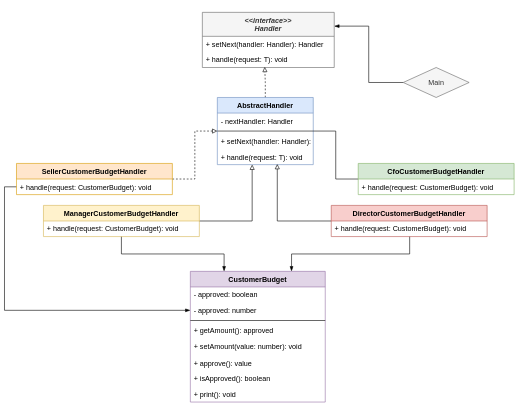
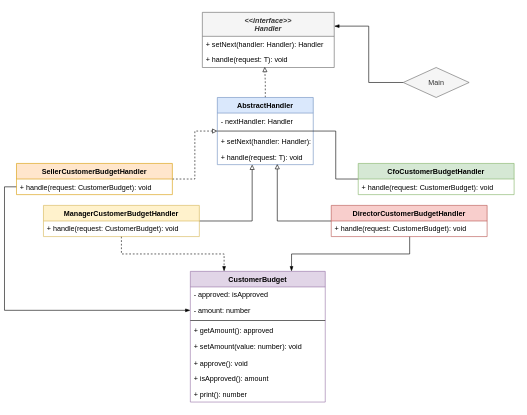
  <mxCell id="0" />
  <mxCell id="1" parent="0" />
  <mxCell id="2" value="&lt;&lt;interface&gt;&gt;&#10;Handler" style="swimlane;fontStyle=3;align=center;verticalAlign=top;childLayout=stackLayout;horizontal=1;startSize=40;horizontalStack=0;resizeParent=1;resizeParentMax=0;resizeLast=0;collapsible=1;marginBottom=0;fillColor=#f5f5f5;fontColor=#333333;strokeColor=#666666;" vertex="1" parent="1"><mxGeometry x="330" y="20" width="220" height="92" as="geometry" /></mxCell>
  <mxCell id="3" value="+ setNext(handler: Handler): Handler" style="text;strokeColor=none;fillColor=none;align=left;verticalAlign=top;spacingLeft=4;spacingRight=4;overflow=hidden;rotatable=0;points=[[0,0.5],[1,0.5]];portConstraint=eastwest;" vertex="1" parent="2"><mxGeometry y="40" width="220" height="26" as="geometry" /></mxCell>
  <mxCell id="4" value="+ handle(request: T): void" style="text;strokeColor=none;fillColor=none;align=left;verticalAlign=top;spacingLeft=4;spacingRight=4;overflow=hidden;rotatable=0;points=[[0,0.5],[1,0.5]];portConstraint=eastwest;" vertex="1" parent="2"><mxGeometry y="66" width="220" height="26" as="geometry" /></mxCell>
  <mxCell id="5" style="edgeStyle=orthogonalEdgeStyle;rounded=0;orthogonalLoop=1;jettySize=auto;html=1;entryX=0.473;entryY=0.962;entryDx=0;entryDy=0;entryPerimeter=0;endArrow=block;endFill=0;dashed=1;" edge="1" parent="1" source="6" target="4"><mxGeometry relative="1" as="geometry" /></mxCell>
  <mxCell id="6" value="AbstractHandler" style="swimlane;fontStyle=1;align=center;verticalAlign=top;childLayout=stackLayout;horizontal=1;startSize=26;horizontalStack=0;resizeParent=1;resizeParentMax=0;resizeLast=0;collapsible=1;marginBottom=0;fillColor=#dae8fc;strokeColor=#6c8ebf;" vertex="1" parent="1"><mxGeometry x="355" y="162" width="160" height="112" as="geometry" /></mxCell>
  <mxCell id="7" value="- nextHandler: Handler" style="text;strokeColor=none;fillColor=none;align=left;verticalAlign=top;spacingLeft=4;spacingRight=4;overflow=hidden;rotatable=0;points=[[0,0.5],[1,0.5]];portConstraint=eastwest;" vertex="1" parent="6"><mxGeometry y="26" width="160" height="26" as="geometry" /></mxCell>
  <mxCell id="8" value="" style="line;strokeWidth=1;fillColor=none;align=left;verticalAlign=middle;spacingTop=-1;spacingLeft=3;spacingRight=3;rotatable=0;labelPosition=right;points=[];portConstraint=eastwest;" vertex="1" parent="6"><mxGeometry y="52" width="160" height="8" as="geometry" /></mxCell>
  <mxCell id="9" value="+ setNext(handler: Handler): Handler" style="text;strokeColor=none;fillColor=none;align=left;verticalAlign=top;spacingLeft=4;spacingRight=4;overflow=hidden;rotatable=0;points=[[0,0.5],[1,0.5]];portConstraint=eastwest;" vertex="1" parent="6"><mxGeometry y="60" width="160" height="26" as="geometry" /></mxCell>
  <mxCell id="10" value="+ handle(request: T): void" style="text;strokeColor=none;fillColor=none;align=left;verticalAlign=top;spacingLeft=4;spacingRight=4;overflow=hidden;rotatable=0;points=[[0,0.5],[1,0.5]];portConstraint=eastwest;" vertex="1" parent="6"><mxGeometry y="86" width="160" height="26" as="geometry" /></mxCell>
  <mxCell id="11" style="edgeStyle=orthogonalEdgeStyle;rounded=0;orthogonalLoop=1;jettySize=auto;html=1;entryX=1;entryY=0.25;entryDx=0;entryDy=0;endArrow=blockThin;endFill=1;" edge="1" parent="1" source="12" target="2"><mxGeometry relative="1" as="geometry" /></mxCell>
  <mxCell id="12" value="Main" style="rhombus;html=1;verticalAlign=middle;fillColor=#f5f5f5;fontColor=#333333;strokeColor=#666666;" vertex="1" parent="1"><mxGeometry x="665" y="112" width="110" height="50" as="geometry" /></mxCell>
  <mxCell id="13" style="edgeStyle=orthogonalEdgeStyle;rounded=0;orthogonalLoop=1;jettySize=auto;html=1;endArrow=block;endFill=0;dashed=1;" edge="1" parent="1" source="15" target="6"><mxGeometry relative="1" as="geometry" /></mxCell>
  <mxCell id="14" style="edgeStyle=orthogonalEdgeStyle;rounded=0;orthogonalLoop=1;jettySize=auto;html=1;entryX=0;entryY=0.5;entryDx=0;entryDy=0;endArrow=blockThin;endFill=1;exitX=0;exitY=0.5;exitDx=0;exitDy=0;" edge="1" parent="1" source="16" target="30"><mxGeometry relative="1" as="geometry" /></mxCell>
  <mxCell id="15" value="SellerCustomerBudgetHandler" style="swimlane;fontStyle=1;align=center;verticalAlign=top;childLayout=stackLayout;horizontal=1;startSize=26;horizontalStack=0;resizeParent=1;resizeParentMax=0;resizeLast=0;collapsible=1;marginBottom=0;fillColor=#ffe6cc;strokeColor=#d79b00;" vertex="1" parent="1"><mxGeometry x="20" y="272" width="260" height="52" as="geometry" /></mxCell>
  <mxCell id="16" value="+ handle(request: CustomerBudget): void" style="text;strokeColor=none;fillColor=none;align=left;verticalAlign=top;spacingLeft=4;spacingRight=4;overflow=hidden;rotatable=0;points=[[0,0.5],[1,0.5]];portConstraint=eastwest;" vertex="1" parent="15"><mxGeometry y="26" width="260" height="26" as="geometry" /></mxCell>
  <mxCell id="17" style="edgeStyle=orthogonalEdgeStyle;rounded=0;orthogonalLoop=1;jettySize=auto;html=1;entryX=0.363;entryY=1;entryDx=0;entryDy=0;entryPerimeter=0;exitX=1;exitY=0.5;exitDx=0;exitDy=0;endArrow=block;endFill=0;" edge="1" parent="1" source="19" target="10"><mxGeometry relative="1" as="geometry" /></mxCell>
- <mxCell id="18" style="edgeStyle=orthogonalEdgeStyle;rounded=0;orthogonalLoop=1;jettySize=auto;html=1;entryX=0.25;entryY=0;entryDx=0;entryDy=0;endArrow=blockThin;endFill=1;" edge="1" parent="1" source="19" target="28"><mxGeometry relative="1" as="geometry" /></mxCell>
+ <mxCell id="18" style="edgeStyle=orthogonalEdgeStyle;rounded=0;orthogonalLoop=1;jettySize=auto;html=1;entryX=0.25;entryY=0;entryDx=0;entryDy=0;endArrow=blockThin;endFill=1;dashed=1;" edge="1" parent="1" source="19" target="28"><mxGeometry relative="1" as="geometry" /></mxCell>
  <mxCell id="19" value="ManagerCustomerBudgetHandler" style="swimlane;fontStyle=1;align=center;verticalAlign=top;childLayout=stackLayout;horizontal=1;startSize=26;horizontalStack=0;resizeParent=1;resizeParentMax=0;resizeLast=0;collapsible=1;marginBottom=0;fillColor=#fff2cc;strokeColor=#d6b656;" vertex="1" parent="1"><mxGeometry x="65" y="342" width="260" height="52" as="geometry" /></mxCell>
  <mxCell id="20" value="+ handle(request: CustomerBudget): void" style="text;strokeColor=none;fillColor=none;align=left;verticalAlign=top;spacingLeft=4;spacingRight=4;overflow=hidden;rotatable=0;points=[[0,0.5],[1,0.5]];portConstraint=eastwest;" vertex="1" parent="19"><mxGeometry y="26" width="260" height="26" as="geometry" /></mxCell>
  <mxCell id="21" style="edgeStyle=orthogonalEdgeStyle;rounded=0;orthogonalLoop=1;jettySize=auto;html=1;entryX=0.625;entryY=0.962;entryDx=0;entryDy=0;entryPerimeter=0;exitX=0;exitY=0.5;exitDx=0;exitDy=0;endArrow=block;endFill=0;" edge="1" parent="1" source="23" target="10"><mxGeometry relative="1" as="geometry" /></mxCell>
  <mxCell id="22" style="edgeStyle=orthogonalEdgeStyle;rounded=0;orthogonalLoop=1;jettySize=auto;html=1;entryX=0.75;entryY=0;entryDx=0;entryDy=0;endArrow=blockThin;endFill=1;exitX=0.503;exitY=1;exitDx=0;exitDy=0;exitPerimeter=0;" edge="1" parent="1" source="24" target="28"><mxGeometry relative="1" as="geometry" /></mxCell>
  <mxCell id="23" value="DirectorCustomerBudgetHandler" style="swimlane;fontStyle=1;align=center;verticalAlign=top;childLayout=stackLayout;horizontal=1;startSize=26;horizontalStack=0;resizeParent=1;resizeParentMax=0;resizeLast=0;collapsible=1;marginBottom=0;fillColor=#f8cecc;strokeColor=#b85450;" vertex="1" parent="1"><mxGeometry x="545" y="342" width="260" height="52" as="geometry" /></mxCell>
  <mxCell id="24" value="+ handle(request: CustomerBudget): void" style="text;strokeColor=none;fillColor=none;align=left;verticalAlign=top;spacingLeft=4;spacingRight=4;overflow=hidden;rotatable=0;points=[[0,0.5],[1,0.5]];portConstraint=eastwest;" vertex="1" parent="23"><mxGeometry y="26" width="260" height="26" as="geometry" /></mxCell>
  <mxCell id="25" style="edgeStyle=orthogonalEdgeStyle;rounded=0;orthogonalLoop=1;jettySize=auto;html=1;endArrow=none;endFill=0;" edge="1" parent="1" source="26" target="6"><mxGeometry relative="1" as="geometry" /></mxCell>
  <mxCell id="26" value="CfoCustomerBudgetHandler" style="swimlane;fontStyle=1;align=center;verticalAlign=top;childLayout=stackLayout;horizontal=1;startSize=26;horizontalStack=0;resizeParent=1;resizeParentMax=0;resizeLast=0;collapsible=1;marginBottom=0;fillColor=#d5e8d4;strokeColor=#82b366;" vertex="1" parent="1"><mxGeometry x="590" y="272" width="260" height="52" as="geometry" /></mxCell>
  <mxCell id="27" value="+ handle(request: CustomerBudget): void" style="text;strokeColor=none;fillColor=none;align=left;verticalAlign=top;spacingLeft=4;spacingRight=4;overflow=hidden;rotatable=0;points=[[0,0.5],[1,0.5]];portConstraint=eastwest;" vertex="1" parent="26"><mxGeometry y="26" width="260" height="26" as="geometry" /></mxCell>
  <mxCell id="28" value="CustomerBudget" style="swimlane;fontStyle=1;align=center;verticalAlign=top;childLayout=stackLayout;horizontal=1;startSize=26;horizontalStack=0;resizeParent=1;resizeParentMax=0;resizeLast=0;collapsible=1;marginBottom=0;fillColor=#e1d5e7;strokeColor=#9673a6;" vertex="1" parent="1"><mxGeometry x="310" y="452" width="225" height="218" as="geometry" /></mxCell>
- <mxCell id="29" value="- approved: boolean" style="text;strokeColor=none;fillColor=none;align=left;verticalAlign=top;spacingLeft=4;spacingRight=4;overflow=hidden;rotatable=0;points=[[0,0.5],[1,0.5]];portConstraint=eastwest;" vertex="1" parent="28"><mxGeometry y="26" width="225" height="26" as="geometry" /></mxCell>
- <mxCell id="30" value="- approved: number" style="text;strokeColor=none;fillColor=none;align=left;verticalAlign=top;spacingLeft=4;spacingRight=4;overflow=hidden;rotatable=0;points=[[0,0.5],[1,0.5]];portConstraint=eastwest;" vertex="1" parent="28"><mxGeometry y="52" width="225" height="26" as="geometry" /></mxCell>
+ <mxCell id="29" value="- approved: isApproved" style="text;strokeColor=none;fillColor=none;align=left;verticalAlign=top;spacingLeft=4;spacingRight=4;overflow=hidden;rotatable=0;points=[[0,0.5],[1,0.5]];portConstraint=eastwest;" vertex="1" parent="28"><mxGeometry y="26" width="225" height="26" as="geometry" /></mxCell>
+ <mxCell id="30" value="- amount: number" style="text;strokeColor=none;fillColor=none;align=left;verticalAlign=top;spacingLeft=4;spacingRight=4;overflow=hidden;rotatable=0;points=[[0,0.5],[1,0.5]];portConstraint=eastwest;" vertex="1" parent="28"><mxGeometry y="52" width="225" height="26" as="geometry" /></mxCell>
  <mxCell id="31" value="" style="line;strokeWidth=1;fillColor=none;align=left;verticalAlign=middle;spacingTop=-1;spacingLeft=3;spacingRight=3;rotatable=0;labelPosition=right;points=[];portConstraint=eastwest;" vertex="1" parent="28"><mxGeometry y="78" width="225" height="8" as="geometry" /></mxCell>
  <mxCell id="32" value="+ getAmount(): approved" style="text;strokeColor=none;fillColor=none;align=left;verticalAlign=top;spacingLeft=4;spacingRight=4;overflow=hidden;rotatable=0;points=[[0,0.5],[1,0.5]];portConstraint=eastwest;" vertex="1" parent="28"><mxGeometry y="86" width="225" height="26" as="geometry" /></mxCell>
  <mxCell id="33" value="+ setAmount(value: number): void" style="text;strokeColor=none;fillColor=none;align=left;verticalAlign=top;spacingLeft=4;spacingRight=4;overflow=hidden;rotatable=0;points=[[0,0.5],[1,0.5]];portConstraint=eastwest;" vertex="1" parent="28"><mxGeometry y="112" width="225" height="28" as="geometry" /></mxCell>
- <mxCell id="34" value="+ approve(): value" style="text;strokeColor=none;fillColor=none;align=left;verticalAlign=top;spacingLeft=4;spacingRight=4;overflow=hidden;rotatable=0;points=[[0,0.5],[1,0.5]];portConstraint=eastwest;" vertex="1" parent="28"><mxGeometry y="140" width="225" height="26" as="geometry" /></mxCell>
- <mxCell id="35" value="+ isApproved(): boolean" style="text;strokeColor=none;fillColor=none;align=left;verticalAlign=top;spacingLeft=4;spacingRight=4;overflow=hidden;rotatable=0;points=[[0,0.5],[1,0.5]];portConstraint=eastwest;" vertex="1" parent="28"><mxGeometry y="166" width="225" height="26" as="geometry" /></mxCell>
- <mxCell id="36" value="+ print(): void" style="text;strokeColor=none;fillColor=none;align=left;verticalAlign=top;spacingLeft=4;spacingRight=4;overflow=hidden;rotatable=0;points=[[0,0.5],[1,0.5]];portConstraint=eastwest;" vertex="1" parent="28"><mxGeometry y="192" width="225" height="26" as="geometry" /></mxCell>
+ <mxCell id="34" value="+ approve(): void" style="text;strokeColor=none;fillColor=none;align=left;verticalAlign=top;spacingLeft=4;spacingRight=4;overflow=hidden;rotatable=0;points=[[0,0.5],[1,0.5]];portConstraint=eastwest;" vertex="1" parent="28"><mxGeometry y="140" width="225" height="26" as="geometry" /></mxCell>
+ <mxCell id="35" value="+ isApproved(): amount" style="text;strokeColor=none;fillColor=none;align=left;verticalAlign=top;spacingLeft=4;spacingRight=4;overflow=hidden;rotatable=0;points=[[0,0.5],[1,0.5]];portConstraint=eastwest;" vertex="1" parent="28"><mxGeometry y="166" width="225" height="26" as="geometry" /></mxCell>
+ <mxCell id="36" value="+ print(): number" style="text;strokeColor=none;fillColor=none;align=left;verticalAlign=top;spacingLeft=4;spacingRight=4;overflow=hidden;rotatable=0;points=[[0,0.5],[1,0.5]];portConstraint=eastwest;" vertex="1" parent="28"><mxGeometry y="192" width="225" height="26" as="geometry" /></mxCell>
